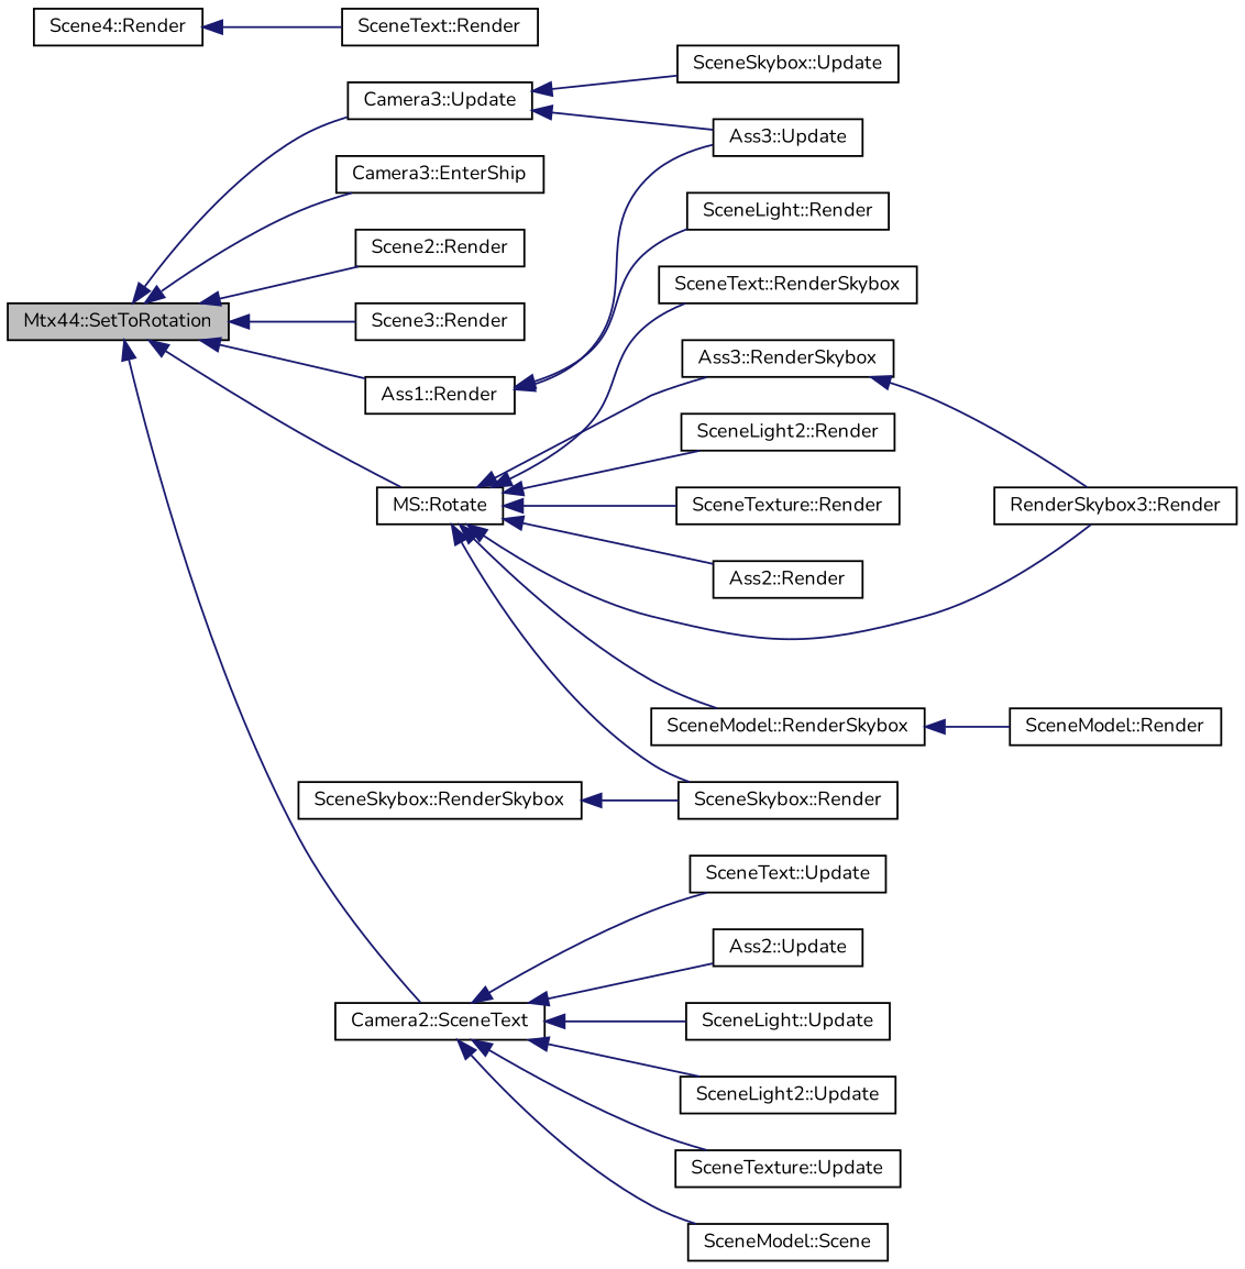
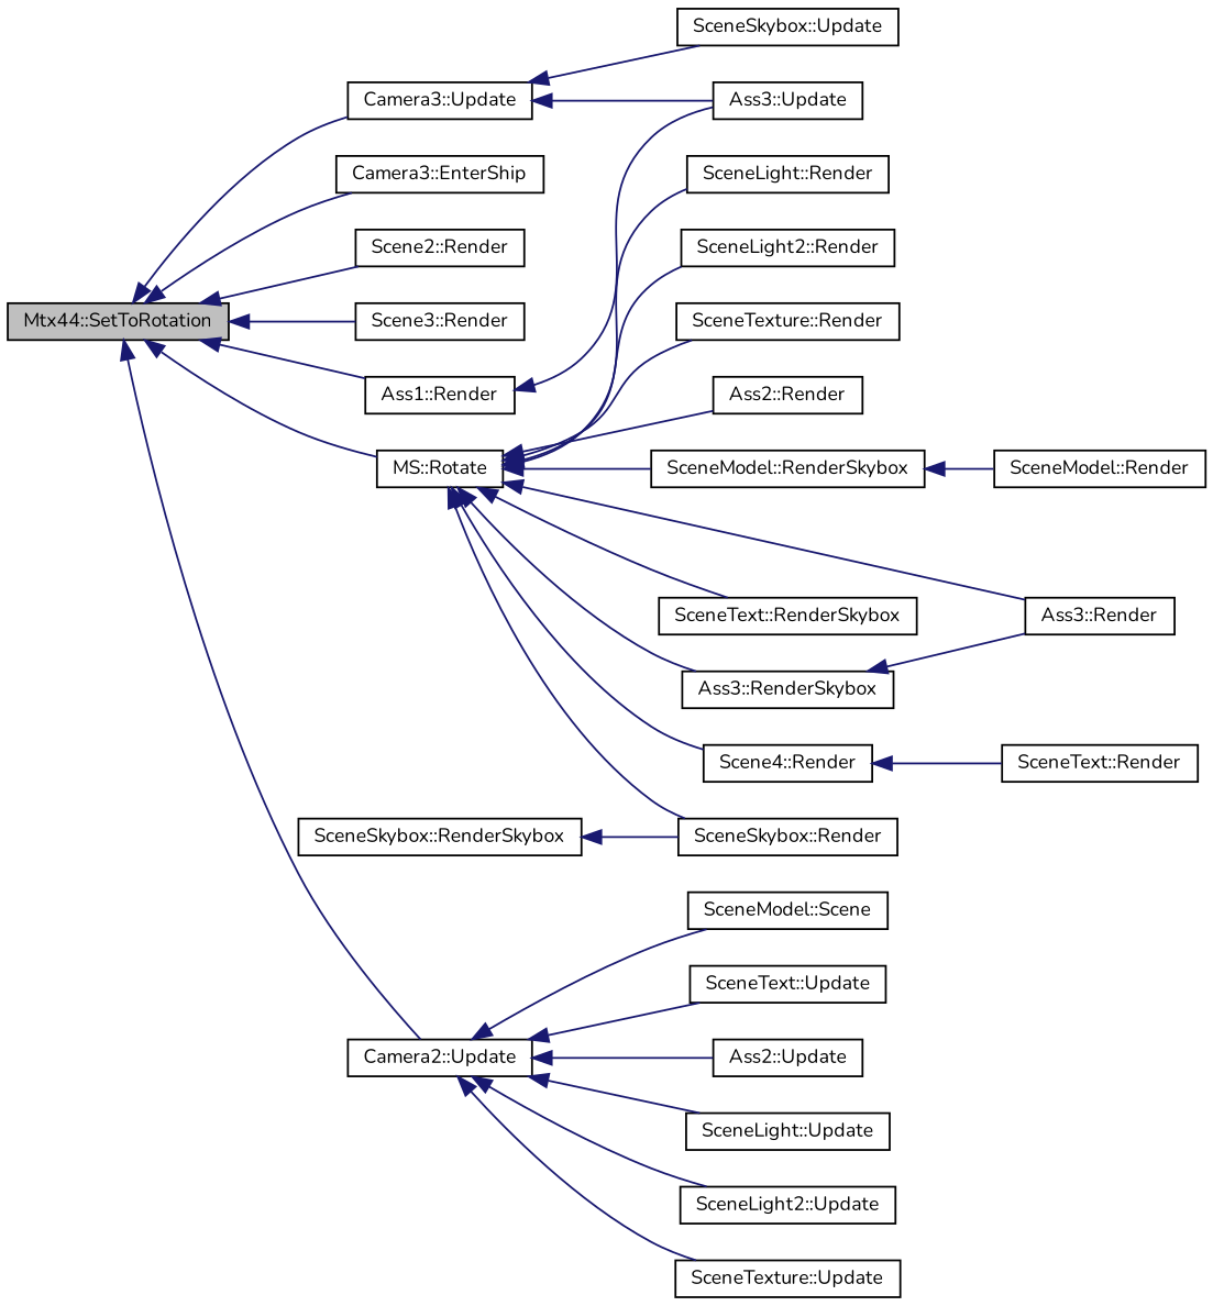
  digraph {
    fontname=Nunito
    rankdir=LR
    node [color=black fontname=Nunito fontsize=10 shape=record]
    edge [color=midnightblue dir=back fontname=Nunito fontsize=10 labelfontname=Helvetica labelfontsize=10 style=solid]
    n1 [fillcolor=grey75 fontcolor=black height=0.2 label="Mtx44::SetToRotation" style=filled width=0.4]
    n2 [height=0.2 label="Camera3::EnterShip" width=0.4]
    n3 [height=0.2 label="Scene2::Render" width=0.4]
    n4 [height=0.2 label="Scene3::Render" width=0.4]
    n5 [height=0.2 label="Ass1::Render" width=0.4]
    n6 [height=0.2 label="MS::Rotate" width=0.4]
-   n7 [height=0.2 label="Camera2::SceneText" width=0.4]
+   n7 [height=0.2 label="Camera2::Update" width=0.4]
    n8 [height=0.2 label="Camera3::Update" width=0.4]
    n9 [height=0.2 label="Ass3::Update" width=0.4]
    n10 [height=0.2 label="Scene4::Render" width=0.4]
    n11 [height=0.2 label="SceneLight::Render" width=0.4]
    n12 [height=0.2 label="SceneLight2::Render" width=0.4]
    n13 [height=0.2 label="SceneTexture::Render" width=0.4]
    n14 [height=0.2 label="Ass2::Render" width=0.4]
-   n15 [height=0.2 label="RenderSkybox3::Render" width=0.4]
+   n15 [height=0.2 label="Ass3::Render" width=0.4]
    n16 [height=0.2 label="SceneModel::RenderSkybox" width=0.4]
    n17 [height=0.2 label="SceneText::RenderSkybox" width=0.4]
    n18 [height=0.2 label="Ass3::RenderSkybox" width=0.4]
    n19 [height=0.2 label="SceneSkybox::Render" width=0.4]
    n20 [height=0.2 label="SceneLight::Update" width=0.4]
    n21 [height=0.2 label="SceneLight2::Update" width=0.4]
    n22 [height=0.2 label="SceneTexture::Update" width=0.4]
    n23 [height=0.2 label="SceneModel::Scene" width=0.4]
    n24 [height=0.2 label="SceneText::Update" width=0.4]
    n25 [height=0.2 label="Ass2::Update" width=0.4]
    n26 [height=0.2 label="SceneSkybox::Update" width=0.4]
    n27 [height=0.2 label="SceneText::Render" width=0.4]
    n28 [height=0.2 label="SceneSkybox::RenderSkybox" width=0.4]
    n29 [height=0.2 label="SceneModel::Render" width=0.4]
    n1 -> n2
    n1 -> n3
    n1 -> n4
    n1 -> n5
    n1 -> n6
    n1 -> n7
    n1 -> n8
    n5 -> n9
-   n5 -> n11
+   n6 -> n10
+   n6 -> n11
    n6 -> n12
    n6 -> n13
    n6 -> n14
    n6 -> n15
    n6 -> n16
    n6 -> n17
    n6 -> n18
    n6 -> n19
    n7 -> n20
    n7 -> n21
    n7 -> n22
    n7 -> n23
    n7 -> n24
    n7 -> n25
    n8 -> n9
    n8 -> n26
    n10 -> n27
    n16 -> n29
    n18 -> n15
    n28 -> n19
  }
